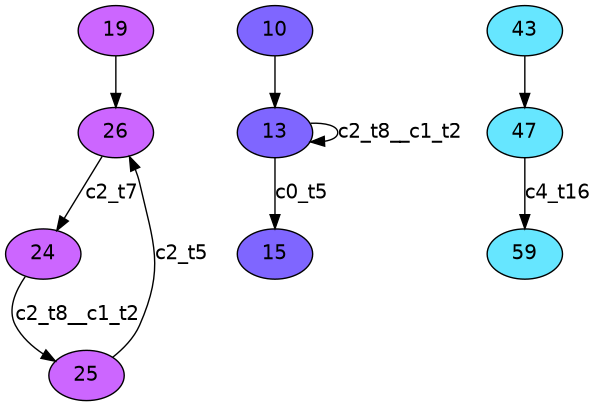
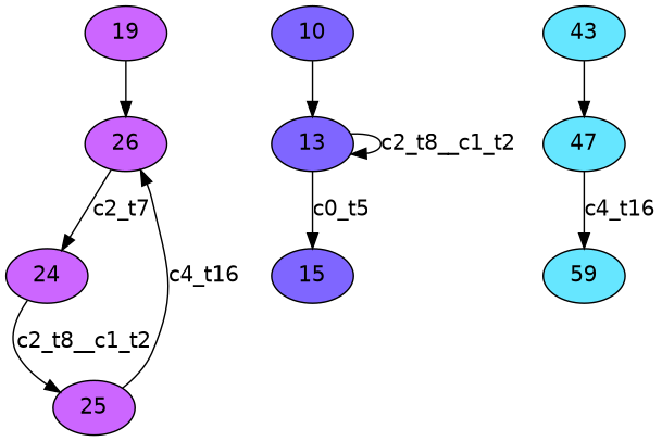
  digraph {
    fontname="DejaVu Sans"
    node [fillcolor="#CC66FF" fontname="DejaVu Sans" style=filled]
    edge [color=black fontname="DejaVu Sans"]
    n1 [label=19]
    n2 [label=26]
    n3 [label=24]
    n4 [label=25]
    n5 [fillcolor="#7F66FF" label=10]
    n6 [fillcolor="#7F66FF" label=13]
    n7 [fillcolor="#7F66FF" label=15]
    n8 [fillcolor="#66E6FF" label=43]
    n9 [fillcolor="#66E6FF" label=47]
    n10 [fillcolor="#66E6FF" label=59]
    subgraph sub_1 {
      n1
      n2
      n3
      n4
    }
    subgraph sub_2 {
      n5
      n6
      n7
    }
    subgraph sub_3 {
      n8
      n9
      n10
    }
    n1 -> n2
    n2 -> n3 [label=c2_t7]
    n3 -> n4 [label=c2_t8__c1_t2]
-   n4 -> n2 [label=c2_t5]
+   n4 -> n2 [label=c4_t16]
    n5 -> n6
    n6 -> n6 [label=c2_t8__c1_t2]
    n6 -> n7 [label=c0_t5]
    n8 -> n9
    n9 -> n10 [label=c4_t16]
  }
